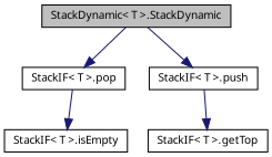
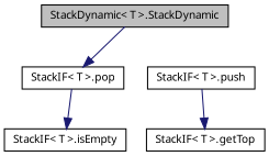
  digraph {
    fontname="Noto Sans"
    rankdir=TB
    node [color=black fillcolor=white fontname="Noto Sans" fontsize=10 shape=record style=filled]
    edge [color=midnightblue fontname="Noto Sans" fontsize=10 labelfontname=Helvetica labelfontsize=10 style=solid]
    n1 [fillcolor=grey75 fontcolor=black height=0.2 label="StackDynamic\< T \>.StackDynamic" width=0.4]
    n2 [height=0.2 label="StackIF\< T \>.pop" width=0.4]
    n3 [height=0.2 label="StackIF\< T \>.push" width=0.4]
    n4 [height=0.2 label="StackIF\< T \>.isEmpty" width=0.4]
    n5 [height=0.2 label="StackIF\< T \>.getTop" width=0.4]
    n1 -> n2
-   n1 -> n3
    n2 -> n4
    n3 -> n5
  }
